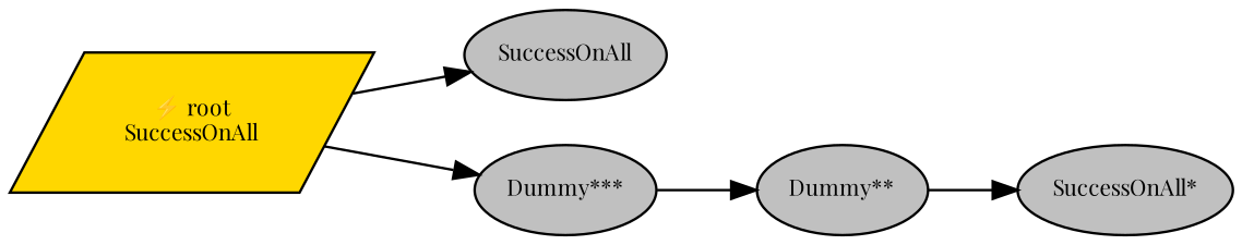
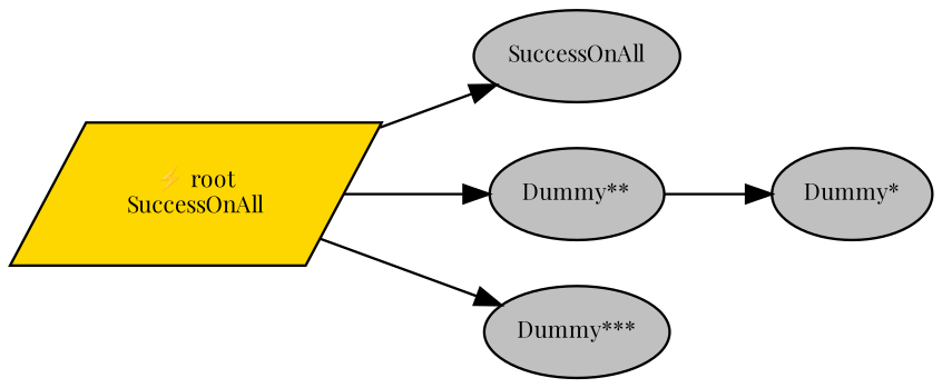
  digraph {
    fontname="Playfair Display"
    ordering=out
    rankdir=LR
    node [fillcolor=gray fontcolor=black fontname="Playfair Display" fontsize=9 shape=ellipse style=filled]
    edge [fontname="Playfair Display"]
    n1 [fillcolor=gold label="⚡ root\nSuccessOnAll" shape=parallelogram]
    n2 [label=SuccessOnAll]
    n3 [label="Dummy**"]
    n4 [label="Dummy***"]
-   n5 [label="SuccessOnAll*"]
+   n5 [label="Dummy*"]
    n1 -> n2
-   n4 -> n3
+   n1 -> n3
    n1 -> n4
    n3 -> n5
  }
